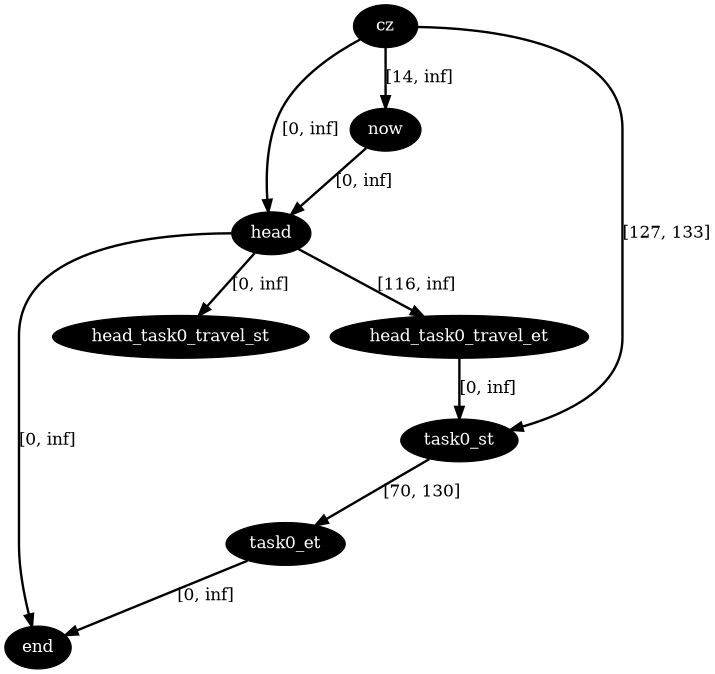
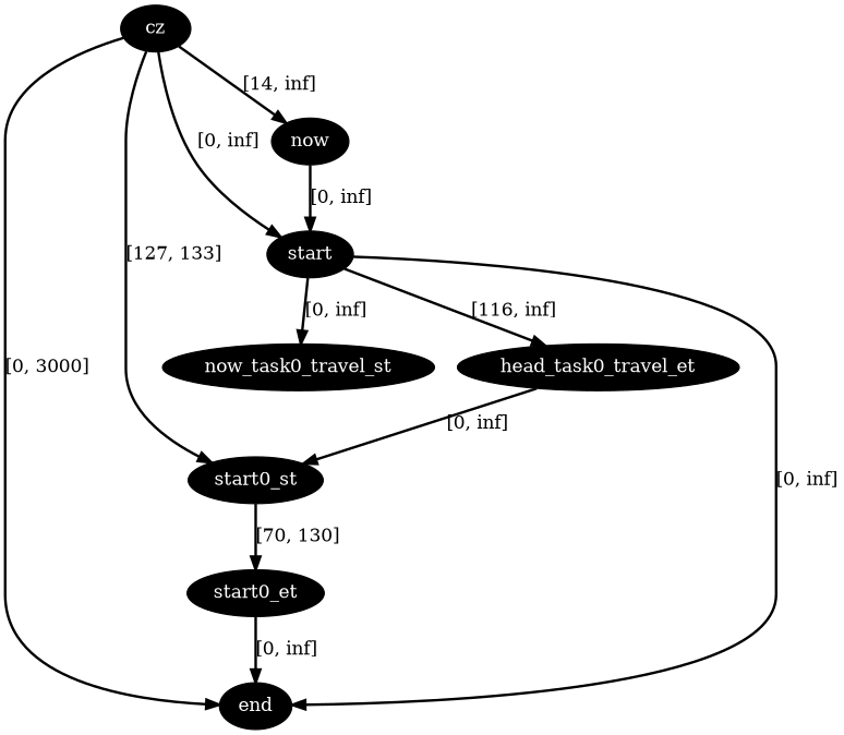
  digraph {
    node [fillcolor=black fontcolor=white style=filled]
    edge [color=black penwidth=2]
    n1 [label=cz]
-   n2 [label=head]
+   n2 [label=start]
    n3 [label=now]
    n4 [label=end]
-   n5 [label=task0_st]
-   n6 [label=head_task0_travel_st]
+   n5 [label=start0_st]
+   n6 [label=now_task0_travel_st]
    n7 [label=head_task0_travel_et]
-   n8 [label=task0_et]
+   n8 [label=start0_et]
    n1 -> n2 [label="[0, inf]"]
    n1 -> n3 [label="[14, inf]"]
+   n1 -> n4 [label="[0, 3000]"]
    n1 -> n5 [label="[127, 133]"]
    n2 -> n4 [label="[0, inf]"]
    n2 -> n6 [label="[0, inf]"]
    n2 -> n7 [label="[116, inf]"]
    n3 -> n2 [label="[0, inf]"]
    n5 -> n8 [label="[70, 130]"]
    n7 -> n5 [label="[0, inf]"]
    n8 -> n4 [label="[0, inf]"]
  }
